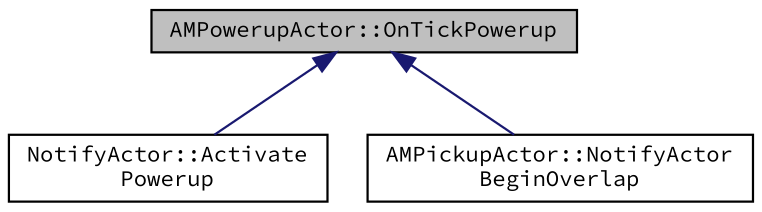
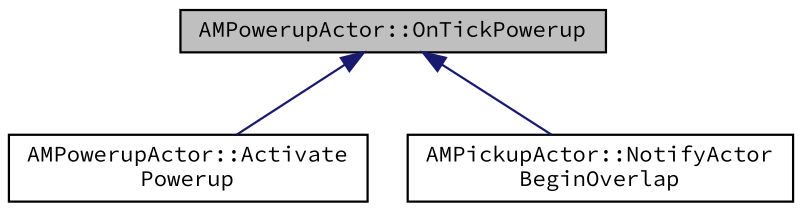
  digraph {
    fontname="Source Code Pro"
    rankdir=TB
    node [color=black fillcolor=white fontname="Source Code Pro" fontsize=10 shape=record style=filled]
    edge [color=midnightblue dir=back fontname="Source Code Pro" fontsize=10 labelfontname=Helvetica labelfontsize=10 style=solid]
    n1 [fillcolor=grey75 fontcolor=black height=0.2 label="AMPowerupActor::OnTickPowerup" width=0.4]
-   n2 [height=0.2 label="NotifyActor::Activate\lPowerup" width=0.4]
+   n2 [height=0.2 label="AMPowerupActor::Activate\lPowerup" width=0.4]
    n3 [height=0.2 label="AMPickupActor::NotifyActor\lBeginOverlap" width=0.4]
    n1 -> n2
    n1 -> n3
  }
